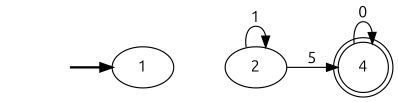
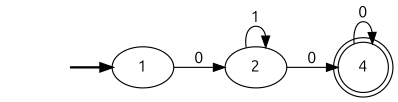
  digraph {
    fontname=Ubuntu
    rankdir=LR
    node [fontname=Ubuntu]
    edge [fontname=Ubuntu]
    fake [style=invisible]
    1 [root=true]
    2
    4 [shape=doublecircle]
    fake -> 1 [style=bold]
+   1 -> 2 [label=0]
    2 -> 2 [label=1]
-   2 -> 4 [label=5]
+   2 -> 4 [label=0]
    4 -> 4 [label=0]
  }
